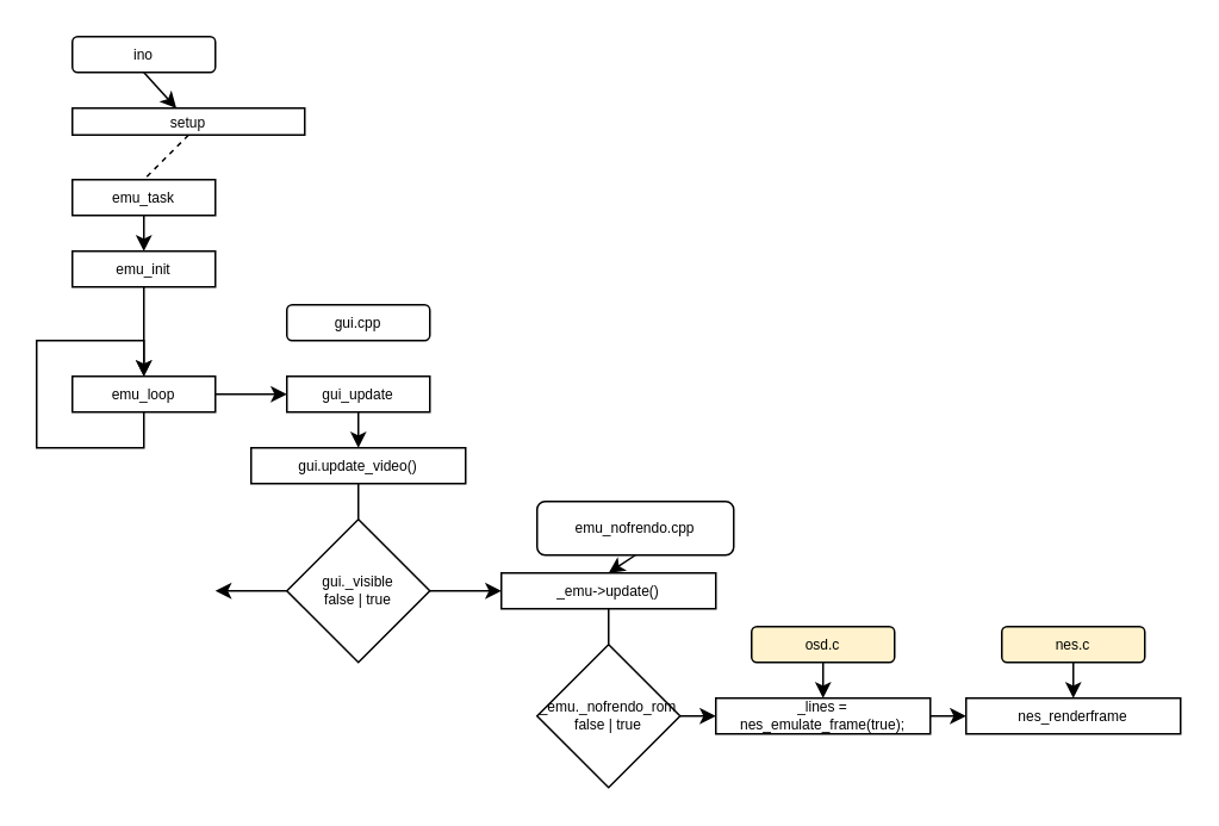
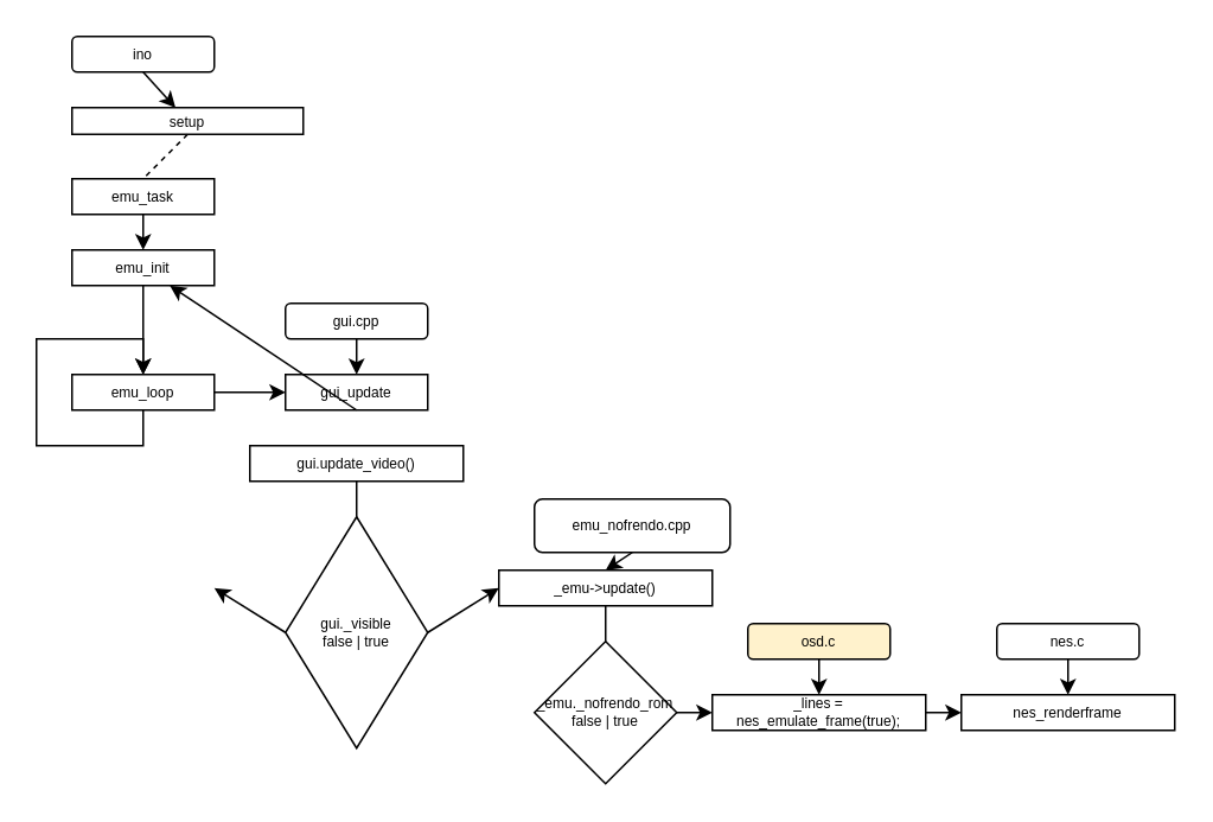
  <mxCell id="0" />
  <mxCell id="1" parent="0" />
  <mxCell id="2" value="&lt;div style=&quot;font-size: 8px;&quot;&gt;ino&lt;/div&gt;" style="rounded=1;whiteSpace=wrap;html=1;fontSize=8;" vertex="1" parent="1"><mxGeometry x="40" y="20" width="80" height="20" as="geometry" /></mxCell>
  <mxCell id="3" value="&lt;div style=&quot;font-size: 8px;&quot;&gt;setup&lt;/div&gt;" style="rounded=0;whiteSpace=wrap;html=1;fontSize=8;" vertex="1" parent="1"><mxGeometry x="40" y="60" width="130" height="15" as="geometry" /></mxCell>
  <mxCell id="4" value="&lt;div style=&quot;font-size: 8px;&quot;&gt;emu_task&lt;/div&gt;" style="rounded=0;whiteSpace=wrap;html=1;fontSize=8;" vertex="1" parent="1"><mxGeometry x="40" y="100" width="80" height="20" as="geometry" /></mxCell>
  <mxCell id="5" value="" style="endArrow=none;dashed=1;html=1;exitX=0.5;exitY=1;exitDx=0;exitDy=0;entryX=0.5;entryY=0;entryDx=0;entryDy=0;" edge="1" parent="1" source="3" target="4"><mxGeometry width="50" height="50" relative="1" as="geometry"><mxPoint x="150" y="200" as="sourcePoint" /><mxPoint x="200" y="150" as="targetPoint" /></mxGeometry></mxCell>
  <mxCell id="6" value="" style="endArrow=classic;html=1;exitX=0.5;exitY=1;exitDx=0;exitDy=0;" edge="1" parent="1" source="2" target="3"><mxGeometry width="50" height="50" relative="1" as="geometry"><mxPoint x="150" y="200" as="sourcePoint" /><mxPoint x="200" y="150" as="targetPoint" /></mxGeometry></mxCell>
  <mxCell id="7" value="emu_init" style="rounded=0;whiteSpace=wrap;html=1;fontSize=8;" vertex="1" parent="1"><mxGeometry x="40" y="140" width="80" height="20" as="geometry" /></mxCell>
  <mxCell id="8" value="" style="endArrow=classic;html=1;exitX=0.5;exitY=1;exitDx=0;exitDy=0;entryX=0.5;entryY=0;entryDx=0;entryDy=0;" edge="1" parent="1" source="4" target="7"><mxGeometry width="50" height="50" relative="1" as="geometry"><mxPoint x="170" y="230" as="sourcePoint" /><mxPoint x="220" y="180" as="targetPoint" /></mxGeometry></mxCell>
  <mxCell id="9" style="edgeStyle=orthogonalEdgeStyle;rounded=0;orthogonalLoop=1;jettySize=auto;html=1;exitX=0.5;exitY=1;exitDx=0;exitDy=0;entryX=0.5;entryY=0;entryDx=0;entryDy=0;" edge="1" parent="1" source="10" target="10"><mxGeometry relative="1" as="geometry"><mxPoint x="140" y="220" as="targetPoint" /><Array as="points"><mxPoint x="80" y="250" /><mxPoint x="20" y="250" /><mxPoint x="20" y="190" /><mxPoint x="80" y="190" /></Array></mxGeometry></mxCell>
  <mxCell id="10" value="emu_loop" style="rounded=0;whiteSpace=wrap;html=1;fontSize=8;" vertex="1" parent="1"><mxGeometry x="40" y="210" width="80" height="20" as="geometry" /></mxCell>
  <mxCell id="11" value="" style="endArrow=classic;html=1;exitX=0.5;exitY=1;exitDx=0;exitDy=0;entryX=0.5;entryY=0;entryDx=0;entryDy=0;" edge="1" parent="1" source="7" target="10"><mxGeometry width="50" height="50" relative="1" as="geometry"><mxPoint x="170" y="230" as="sourcePoint" /><mxPoint x="220" y="180" as="targetPoint" /></mxGeometry></mxCell>
  <mxCell id="12" value="gui_update" style="rounded=0;whiteSpace=wrap;html=1;fontSize=8;" vertex="1" parent="1"><mxGeometry x="160" y="210" width="80" height="20" as="geometry" /></mxCell>
  <mxCell id="13" value="" style="endArrow=classic;html=1;exitX=1;exitY=0.5;exitDx=0;exitDy=0;entryX=0;entryY=0.5;entryDx=0;entryDy=0;" edge="1" parent="1" source="10" target="12"><mxGeometry width="50" height="50" relative="1" as="geometry"><mxPoint x="200" y="270" as="sourcePoint" /><mxPoint x="250" y="220" as="targetPoint" /></mxGeometry></mxCell>
  <mxCell id="14" value="&lt;div style=&quot;font-size: 8px;&quot;&gt;gui.update_video()&lt;/div&gt;" style="rounded=0;whiteSpace=wrap;html=1;fontSize=8;" vertex="1" parent="1"><mxGeometry x="140" y="250" width="120" height="20" as="geometry" /></mxCell>
- <mxCell id="15" value="" style="endArrow=classic;html=1;exitX=0.5;exitY=1;exitDx=0;exitDy=0;entryX=0.5;entryY=0;entryDx=0;entryDy=0;" edge="1" parent="1" source="12" target="14"><mxGeometry width="50" height="50" relative="1" as="geometry"><mxPoint x="280" y="270" as="sourcePoint" /><mxPoint x="330" y="220" as="targetPoint" /></mxGeometry></mxCell>
- <mxCell id="16" value="&lt;div style=&quot;font-size: 8px&quot;&gt;gui._visible&lt;/div&gt;&lt;div style=&quot;font-size: 8px&quot;&gt;false | true&lt;br style=&quot;font-size: 8px&quot;&gt;&lt;/div&gt;" style="rhombus;whiteSpace=wrap;html=1;fontSize=8;" vertex="1" parent="1"><mxGeometry x="160" y="290" width="80" height="80" as="geometry" /></mxCell>
+ <mxCell id="15" value="" style="endArrow=classic;html=1;exitX=0.5;exitY=1;exitDx=0;exitDy=0;" edge="1" parent="1" source="12" target="7"><mxGeometry width="50" height="50" relative="1" as="geometry"><mxPoint x="280" y="270" as="sourcePoint" /><mxPoint x="330" y="220" as="targetPoint" /></mxGeometry></mxCell>
+ <mxCell id="16" value="&lt;div style=&quot;font-size: 8px&quot;&gt;gui._visible&lt;/div&gt;&lt;div style=&quot;font-size: 8px&quot;&gt;false | true&lt;br style=&quot;font-size: 8px&quot;&gt;&lt;/div&gt;" style="rhombus;whiteSpace=wrap;html=1;fontSize=8;" vertex="1" parent="1"><mxGeometry x="160" y="290" width="80" height="130" as="geometry" /></mxCell>
  <mxCell id="17" value="" style="endArrow=none;html=1;fontSize=8;entryX=0.5;entryY=1;entryDx=0;entryDy=0;exitX=0.5;exitY=0;exitDx=0;exitDy=0;" edge="1" parent="1" source="16" target="14"><mxGeometry width="50" height="50" relative="1" as="geometry"><mxPoint x="250" y="280" as="sourcePoint" /><mxPoint x="220" y="210" as="targetPoint" /></mxGeometry></mxCell>
  <mxCell id="18" value="" style="endArrow=classic;html=1;fontSize=8;exitX=0;exitY=0.5;exitDx=0;exitDy=0;" edge="1" parent="1" source="16"><mxGeometry width="50" height="50" relative="1" as="geometry"><mxPoint x="110" y="350" as="sourcePoint" /><mxPoint x="120" y="330" as="targetPoint" /></mxGeometry></mxCell>
  <mxCell id="19" value="" style="endArrow=classic;html=1;fontSize=8;exitX=1;exitY=0.5;exitDx=0;exitDy=0;" edge="1" parent="1" source="16"><mxGeometry width="50" height="50" relative="1" as="geometry"><mxPoint x="300" y="350" as="sourcePoint" /><mxPoint x="280" y="330" as="targetPoint" /></mxGeometry></mxCell>
  <mxCell id="20" value="_emu-&amp;gt;update()" style="rounded=0;whiteSpace=wrap;html=1;fontSize=8;" vertex="1" parent="1"><mxGeometry x="280" y="320" width="120" height="20" as="geometry" /></mxCell>
  <mxCell id="21" value="_emu._nofrendo_rom&lt;br&gt;false | true" style="rhombus;whiteSpace=wrap;html=1;fontSize=8;" vertex="1" parent="1"><mxGeometry x="300" y="360" width="80" height="80" as="geometry" /></mxCell>
  <mxCell id="22" value="" style="endArrow=none;html=1;fontSize=8;exitX=0.5;exitY=0;exitDx=0;exitDy=0;entryX=0.5;entryY=1;entryDx=0;entryDy=0;" edge="1" parent="1" source="21" target="20"><mxGeometry width="50" height="50" relative="1" as="geometry"><mxPoint x="330" y="420" as="sourcePoint" /><mxPoint x="380" y="370" as="targetPoint" /></mxGeometry></mxCell>
  <mxCell id="23" value="_lines = nes_emulate_frame(true);" style="rounded=0;whiteSpace=wrap;html=1;fontSize=8;" vertex="1" parent="1"><mxGeometry x="400" y="390" width="120" height="20" as="geometry" /></mxCell>
  <mxCell id="24" value="" style="endArrow=classic;html=1;fontSize=8;exitX=1;exitY=0.5;exitDx=0;exitDy=0;entryX=0;entryY=0.5;entryDx=0;entryDy=0;" edge="1" parent="1" source="21" target="23"><mxGeometry width="50" height="50" relative="1" as="geometry"><mxPoint x="390" y="440" as="sourcePoint" /><mxPoint x="440" y="390" as="targetPoint" /></mxGeometry></mxCell>
  <mxCell id="25" value="gui.cpp" style="rounded=1;whiteSpace=wrap;html=1;fontSize=8;" vertex="1" parent="1"><mxGeometry x="160" y="170" width="80" height="20" as="geometry" /></mxCell>
+ <mxCell id="26" value="" style="endArrow=classic;html=1;fontSize=8;entryX=0.5;entryY=0;entryDx=0;entryDy=0;exitX=0.5;exitY=1;exitDx=0;exitDy=0;" edge="1" parent="1" source="25" target="12"><mxGeometry width="50" height="50" relative="1" as="geometry"><mxPoint x="160" y="260" as="sourcePoint" /><mxPoint x="210" y="210" as="targetPoint" /></mxGeometry></mxCell>
  <mxCell id="27" value="emu_nofrendo.cpp" style="rounded=1;whiteSpace=wrap;html=1;fontSize=8;" vertex="1" parent="1"><mxGeometry x="300" y="280" width="110" height="30" as="geometry" /></mxCell>
  <mxCell id="28" value="" style="endArrow=classic;html=1;fontSize=8;exitX=0.5;exitY=1;exitDx=0;exitDy=0;entryX=0.5;entryY=0;entryDx=0;entryDy=0;" edge="1" parent="1" source="27" target="20"><mxGeometry width="50" height="50" relative="1" as="geometry"><mxPoint x="280" y="400" as="sourcePoint" /><mxPoint x="330" y="350" as="targetPoint" /></mxGeometry></mxCell>
  <mxCell id="29" value="osd.c" style="rounded=1;whiteSpace=wrap;html=1;fontSize=8;fillColor=#fff2cc;" vertex="1" parent="1"><mxGeometry x="420" y="350" width="80" height="20" as="geometry" /></mxCell>
  <mxCell id="30" value="" style="endArrow=classic;html=1;fontSize=8;entryX=0.5;entryY=0;entryDx=0;entryDy=0;exitX=0.5;exitY=1;exitDx=0;exitDy=0;" edge="1" parent="1" source="29" target="23"><mxGeometry width="50" height="50" relative="1" as="geometry"><mxPoint x="410" y="410" as="sourcePoint" /><mxPoint x="460" y="360" as="targetPoint" /></mxGeometry></mxCell>
  <mxCell id="31" value="nes_renderframe" style="rounded=0;whiteSpace=wrap;html=1;fontSize=8;" vertex="1" parent="1"><mxGeometry x="540" y="390" width="120" height="20" as="geometry" /></mxCell>
  <mxCell id="32" value="" style="endArrow=classic;html=1;fontSize=8;exitX=1;exitY=0.5;exitDx=0;exitDy=0;entryX=0;entryY=0.5;entryDx=0;entryDy=0;" edge="1" parent="1" source="23" target="31"><mxGeometry width="50" height="50" relative="1" as="geometry"><mxPoint x="570" y="450" as="sourcePoint" /><mxPoint x="620" y="400" as="targetPoint" /></mxGeometry></mxCell>
- <mxCell id="33" value="nes.c" style="rounded=1;whiteSpace=wrap;html=1;fontSize=8;fillColor=#fff2cc;" vertex="1" parent="1"><mxGeometry x="560" y="350" width="80" height="20" as="geometry" /></mxCell>
+ <mxCell id="33" value="nes.c" style="rounded=1;whiteSpace=wrap;html=1;fontSize=8;" vertex="1" parent="1"><mxGeometry x="560" y="350" width="80" height="20" as="geometry" /></mxCell>
  <mxCell id="34" value="" style="endArrow=classic;html=1;fontSize=8;exitX=0.5;exitY=1;exitDx=0;exitDy=0;entryX=0.5;entryY=0;entryDx=0;entryDy=0;" edge="1" parent="1" source="33" target="31"><mxGeometry width="50" height="50" relative="1" as="geometry"><mxPoint x="540" y="450" as="sourcePoint" /><mxPoint x="590" y="400" as="targetPoint" /></mxGeometry></mxCell>
